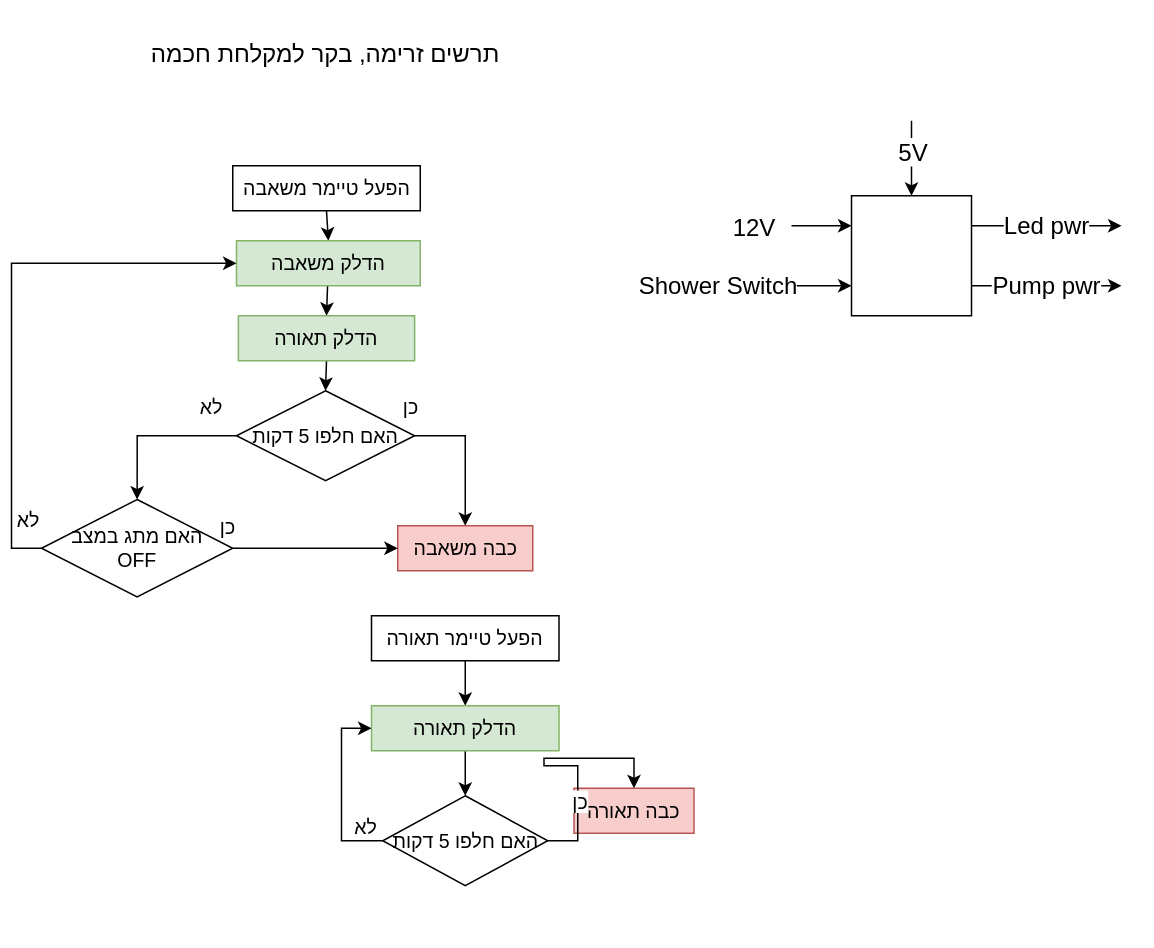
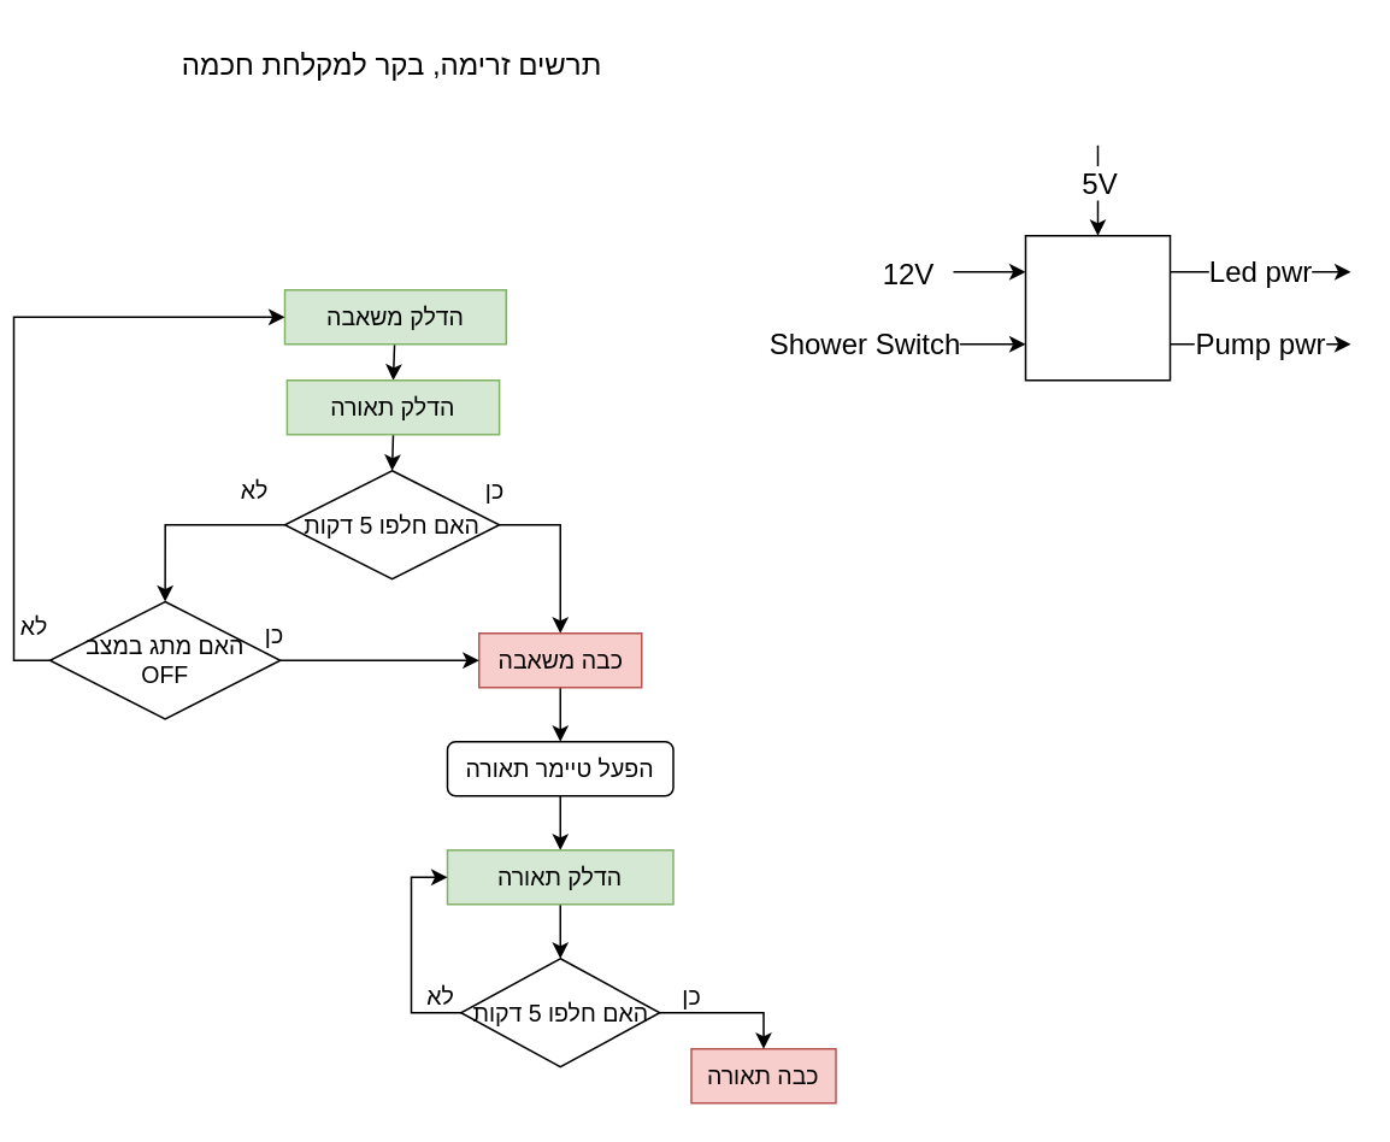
  <mxCell id="0" />
  <mxCell id="1" parent="0" />
- <mxCell id="3" style="edgeStyle=none;rounded=0;orthogonalLoop=1;jettySize=auto;html=1;exitX=0.5;exitY=1;exitDx=0;exitDy=0;entryX=0.5;entryY=0;entryDx=0;entryDy=0;fontSize=13;" edge="1" parent="1" source="4" target="6"><mxGeometry relative="1" as="geometry"><mxPoint x="370" y="180" as="targetPoint" /></mxGeometry></mxCell>
- <mxCell id="4" value="הפעל טיימר משאבה" style="rounded=0;whiteSpace=wrap;html=1;fontSize=13;" vertex="1" parent="1"><mxGeometry x="147.5" y="110" width="125" height="30" as="geometry" /></mxCell>
+ <mxCell id="2" style="edgeStyle=none;rounded=0;orthogonalLoop=1;jettySize=auto;html=1;exitX=0.5;exitY=1;exitDx=0;exitDy=0;entryX=0.5;entryY=0;entryDx=0;entryDy=0;fontSize=13;" edge="1" parent="1" source="12" target="8"><mxGeometry relative="1" as="geometry"><mxPoint x="275" y="290" as="targetPoint" /></mxGeometry></mxCell>
  <mxCell id="5" style="edgeStyle=none;rounded=0;orthogonalLoop=1;jettySize=auto;html=1;entryX=0.5;entryY=0;entryDx=0;entryDy=0;fontSize=13;" edge="1" parent="1" source="6" target="18"><mxGeometry relative="1" as="geometry"><mxPoint x="39.22" y="377.99" as="targetPoint" /></mxGeometry></mxCell>
  <mxCell id="6" value="הדלק משאבה" style="rounded=0;whiteSpace=wrap;html=1;fontSize=13;fillColor=#d5e8d4;strokeColor=#82b366;" vertex="1" parent="1"><mxGeometry x="150" y="160" width="122.5" height="30" as="geometry" /></mxCell>
- <mxCell id="7" value="כבה תאורה" style="rounded=0;whiteSpace=wrap;html=1;fontSize=13;fillColor=#f8cecc;strokeColor=#b85450;" vertex="1" parent="1"><mxGeometry x="375" y="525" width="80" height="30" as="geometry" /></mxCell>
- <mxCell id="8" value="הפעל טיימר תאורה" style="rounded=0;whiteSpace=wrap;html=1;fontSize=13;" vertex="1" parent="1"><mxGeometry x="240" y="410" width="125" height="30" as="geometry" /></mxCell>
+ <mxCell id="7" value="כבה תאורה" style="rounded=0;whiteSpace=wrap;html=1;fontSize=13;fillColor=#f8cecc;strokeColor=#b85450;" vertex="1" parent="1"><mxGeometry x="375" y="580" width="80" height="30" as="geometry" /></mxCell>
+ <mxCell id="8" value="הפעל טיימר תאורה" style="whiteSpace=wrap;html=1;fontSize=13;rounded=1;" vertex="1" parent="1"><mxGeometry x="240" y="410" width="125" height="30" as="geometry" /></mxCell>
  <mxCell id="9" value="" style="edgeStyle=orthogonalEdgeStyle;rounded=0;orthogonalLoop=1;jettySize=auto;html=1;entryX=0.5;entryY=0;entryDx=0;entryDy=0;exitX=1;exitY=0.5;exitDx=0;exitDy=0;fontSize=13;" edge="1" parent="1" source="11" target="12"><mxGeometry relative="1" as="geometry"><mxPoint x="268.75" y="340" as="sourcePoint" /></mxGeometry></mxCell>
  <mxCell id="10" value="כן" style="edgeLabel;html=1;align=center;verticalAlign=middle;resizable=0;points=[];fontSize=13;" vertex="1" connectable="0" parent="9"><mxGeometry x="-0.584" relative="1" as="geometry"><mxPoint x="-23" y="-20" as="offset" /></mxGeometry></mxCell>
  <mxCell id="11" value="האם חלפו 5 דקות" style="rhombus;whiteSpace=wrap;html=1;fontSize=13;" vertex="1" parent="1"><mxGeometry x="150" y="260" width="118.75" height="60" as="geometry" /></mxCell>
  <mxCell id="12" value="כבה משאבה" style="rounded=0;whiteSpace=wrap;html=1;fontSize=13;fillColor=#f8cecc;strokeColor=#b85450;" vertex="1" parent="1"><mxGeometry x="257.5" y="350" width="90" height="30" as="geometry" /></mxCell>
  <mxCell id="13" value="האם חלפו 5 דקות" style="rhombus;whiteSpace=wrap;html=1;fontSize=13;" vertex="1" parent="1"><mxGeometry x="247.5" y="530" width="110" height="60" as="geometry" /></mxCell>
  <mxCell id="14" style="edgeStyle=none;rounded=0;orthogonalLoop=1;jettySize=auto;html=1;exitX=0.5;exitY=1;exitDx=0;exitDy=0;entryX=0.5;entryY=0;entryDx=0;entryDy=0;fontSize=13;" edge="1" parent="1" source="8" target="21"><mxGeometry relative="1" as="geometry"><mxPoint x="325" y="430" as="sourcePoint" /><mxPoint x="325" y="460" as="targetPoint" /></mxGeometry></mxCell>
  <mxCell id="15" value="" style="edgeStyle=orthogonalEdgeStyle;rounded=0;orthogonalLoop=1;jettySize=auto;html=1;entryX=0.5;entryY=0;entryDx=0;entryDy=0;fontSize=13;exitX=1;exitY=0.5;exitDx=0;exitDy=0;" edge="1" parent="1" source="13" target="7"><mxGeometry relative="1" as="geometry"><mxPoint x="490" y="460" as="sourcePoint" /><mxPoint x="502.5" y="600" as="targetPoint" /></mxGeometry></mxCell>
  <mxCell id="16" value="כן" style="edgeLabel;html=1;align=center;verticalAlign=middle;resizable=0;points=[];fontSize=13;" vertex="1" connectable="0" parent="15"><mxGeometry x="-0.584" relative="1" as="geometry"><mxPoint x="1" y="-10" as="offset" /></mxGeometry></mxCell>
  <mxCell id="17" style="edgeStyle=orthogonalEdgeStyle;rounded=0;orthogonalLoop=1;jettySize=auto;html=1;exitX=0.5;exitY=1;exitDx=0;exitDy=0;entryX=0.5;entryY=0;entryDx=0;entryDy=0;fontSize=13;" edge="1" parent="1" source="18" target="11"><mxGeometry relative="1" as="geometry" /></mxCell>
  <mxCell id="18" value="הדלק תאורה" style="rounded=0;whiteSpace=wrap;html=1;fontSize=13;fillColor=#d5e8d4;strokeColor=#82b366;" vertex="1" parent="1"><mxGeometry x="151.25" y="210" width="117.5" height="30" as="geometry" /></mxCell>
  <mxCell id="19" value="האם מתג במצב&lt;br style=&quot;font-size: 13px;&quot;&gt;OFF" style="rhombus;whiteSpace=wrap;html=1;fontSize=13;" vertex="1" parent="1"><mxGeometry x="20" y="332.5" width="127.5" height="65" as="geometry" /></mxCell>
  <mxCell id="20" style="edgeStyle=orthogonalEdgeStyle;rounded=0;orthogonalLoop=1;jettySize=auto;html=1;exitX=0.5;exitY=1;exitDx=0;exitDy=0;entryX=0.5;entryY=0;entryDx=0;entryDy=0;fontSize=13;" edge="1" parent="1" source="21" target="13"><mxGeometry relative="1" as="geometry" /></mxCell>
  <mxCell id="21" value="הדלק תאורה" style="rounded=0;whiteSpace=wrap;html=1;fontSize=13;fillColor=#d5e8d4;strokeColor=#82b366;" vertex="1" parent="1"><mxGeometry x="240" y="470" width="125" height="30" as="geometry" /></mxCell>
  <mxCell id="22" style="edgeStyle=orthogonalEdgeStyle;rounded=0;orthogonalLoop=1;jettySize=auto;html=1;entryX=0;entryY=0.5;entryDx=0;entryDy=0;exitX=0;exitY=0.5;exitDx=0;exitDy=0;fontSize=13;" edge="1" parent="1" source="13" target="21"><mxGeometry relative="1" as="geometry"><mxPoint x="127.5" y="330" as="sourcePoint" /><mxPoint x="67.5" y="370" as="targetPoint" /></mxGeometry></mxCell>
  <mxCell id="23" value="לא" style="edgeLabel;html=1;align=center;verticalAlign=middle;resizable=0;points=[];fontSize=13;" vertex="1" connectable="0" parent="22"><mxGeometry x="0.351" relative="1" as="geometry"><mxPoint x="15" y="46" as="offset" /></mxGeometry></mxCell>
  <mxCell id="24" style="edgeStyle=orthogonalEdgeStyle;rounded=0;orthogonalLoop=1;jettySize=auto;html=1;entryX=0.5;entryY=0;entryDx=0;entryDy=0;exitX=0;exitY=0.5;exitDx=0;exitDy=0;fontSize=13;" edge="1" parent="1" source="11" target="19"><mxGeometry relative="1" as="geometry"><mxPoint x="60" y="340" as="sourcePoint" /><mxPoint x="85" y="245" as="targetPoint" /></mxGeometry></mxCell>
  <mxCell id="25" value="לא" style="edgeLabel;html=1;align=center;verticalAlign=middle;resizable=0;points=[];fontSize=13;" vertex="1" connectable="0" parent="24"><mxGeometry x="-0.551" y="-4" relative="1" as="geometry"><mxPoint x="6" y="-16" as="offset" /></mxGeometry></mxCell>
  <mxCell id="26" style="edgeStyle=orthogonalEdgeStyle;rounded=0;orthogonalLoop=1;jettySize=auto;html=1;entryX=0;entryY=0.5;entryDx=0;entryDy=0;exitX=0;exitY=0.5;exitDx=0;exitDy=0;fontSize=13;" edge="1" parent="1" source="19" target="6"><mxGeometry relative="1" as="geometry"><mxPoint x="160" y="310" as="sourcePoint" /><mxPoint x="87.5" y="340" as="targetPoint" /></mxGeometry></mxCell>
  <mxCell id="27" value="לא" style="edgeLabel;html=1;align=center;verticalAlign=middle;resizable=0;points=[];fontSize=13;" vertex="1" connectable="0" parent="26"><mxGeometry x="-0.551" y="-4" relative="1" as="geometry"><mxPoint x="6" y="41" as="offset" /></mxGeometry></mxCell>
  <mxCell id="28" value="" style="edgeStyle=orthogonalEdgeStyle;rounded=0;orthogonalLoop=1;jettySize=auto;html=1;exitX=1;exitY=0.5;exitDx=0;exitDy=0;entryX=0;entryY=0.5;entryDx=0;entryDy=0;fontSize=13;" edge="1" parent="1" source="19" target="12"><mxGeometry relative="1" as="geometry"><mxPoint x="278.75" y="310" as="sourcePoint" /><mxPoint x="300" y="340" as="targetPoint" /></mxGeometry></mxCell>
  <mxCell id="29" value="כן" style="edgeLabel;html=1;align=center;verticalAlign=middle;resizable=0;points=[];fontSize=13;" vertex="1" connectable="0" parent="28"><mxGeometry x="-0.584" relative="1" as="geometry"><mxPoint x="-27" y="-15" as="offset" /></mxGeometry></mxCell>
  <mxCell id="30" value="תרשים זרימה, בקר למקלחת חכמה" style="text;html=1;align=center;verticalAlign=middle;resizable=0;points=[];autosize=1;strokeColor=none;fillColor=none;fontSize=16;" vertex="1" parent="1"><mxGeometry x="89.38" y="20" width="240" height="30" as="geometry" /></mxCell>
  <mxCell id="31" value="Led pwr" style="edgeStyle=orthogonalEdgeStyle;rounded=0;orthogonalLoop=1;jettySize=auto;html=1;exitX=1;exitY=0.25;exitDx=0;exitDy=0;fontSize=16;" edge="1" parent="1" source="32"><mxGeometry relative="1" as="geometry"><mxPoint x="740" y="150" as="targetPoint" /></mxGeometry></mxCell>
  <mxCell id="32" value="" style="whiteSpace=wrap;html=1;aspect=fixed;fontSize=16;" vertex="1" parent="1"><mxGeometry x="560" y="130" width="80" height="80" as="geometry" /></mxCell>
  <mxCell id="33" value="" style="endArrow=classic;html=1;rounded=0;fontSize=16;entryX=0;entryY=0.25;entryDx=0;entryDy=0;" edge="1" parent="1" target="32"><mxGeometry width="50" height="50" relative="1" as="geometry"><mxPoint x="520" y="150" as="sourcePoint" /><mxPoint x="520" y="145" as="targetPoint" /></mxGeometry></mxCell>
  <mxCell id="34" value="12V" style="edgeLabel;html=1;align=center;verticalAlign=middle;resizable=0;points=[];fontSize=16;" vertex="1" connectable="0" parent="33"><mxGeometry x="-0.575" y="1" relative="1" as="geometry"><mxPoint x="-35" y="1" as="offset" /></mxGeometry></mxCell>
  <mxCell id="35" value="" style="endArrow=classic;html=1;rounded=0;fontSize=16;entryX=0.5;entryY=0;entryDx=0;entryDy=0;" edge="1" parent="1" target="32"><mxGeometry width="50" height="50" relative="1" as="geometry"><mxPoint x="600" y="80" as="sourcePoint" /><mxPoint x="590" y="60" as="targetPoint" /></mxGeometry></mxCell>
  <mxCell id="36" value="5V" style="edgeLabel;html=1;align=center;verticalAlign=middle;resizable=0;points=[];fontSize=16;" vertex="1" connectable="0" parent="35"><mxGeometry x="-0.475" y="-1" relative="1" as="geometry"><mxPoint x="1" y="7" as="offset" /></mxGeometry></mxCell>
  <mxCell id="37" value="" style="endArrow=classic;html=1;rounded=0;fontSize=16;entryX=0;entryY=0.25;entryDx=0;entryDy=0;" edge="1" parent="1"><mxGeometry width="50" height="50" relative="1" as="geometry"><mxPoint x="480" y="190" as="sourcePoint" /><mxPoint x="560" y="190" as="targetPoint" /></mxGeometry></mxCell>
  <mxCell id="38" value="Shower Switch" style="edgeLabel;html=1;align=center;verticalAlign=middle;resizable=0;points=[];fontSize=16;" vertex="1" connectable="0" parent="37"><mxGeometry x="-0.625" y="1" relative="1" as="geometry"><mxPoint x="-25" as="offset" /></mxGeometry></mxCell>
  <mxCell id="39" value="Pump pwr" style="edgeStyle=orthogonalEdgeStyle;rounded=0;orthogonalLoop=1;jettySize=auto;html=1;fontSize=16;exitX=1;exitY=0.75;exitDx=0;exitDy=0;" edge="1" parent="1" source="32"><mxGeometry relative="1" as="geometry"><mxPoint x="740" y="190" as="targetPoint" /><mxPoint x="670" y="210" as="sourcePoint" /></mxGeometry></mxCell>
